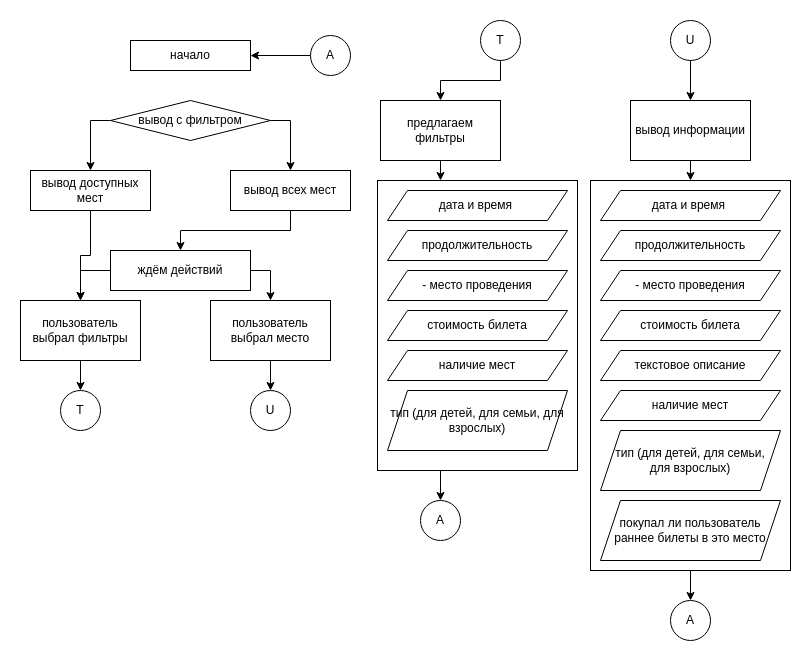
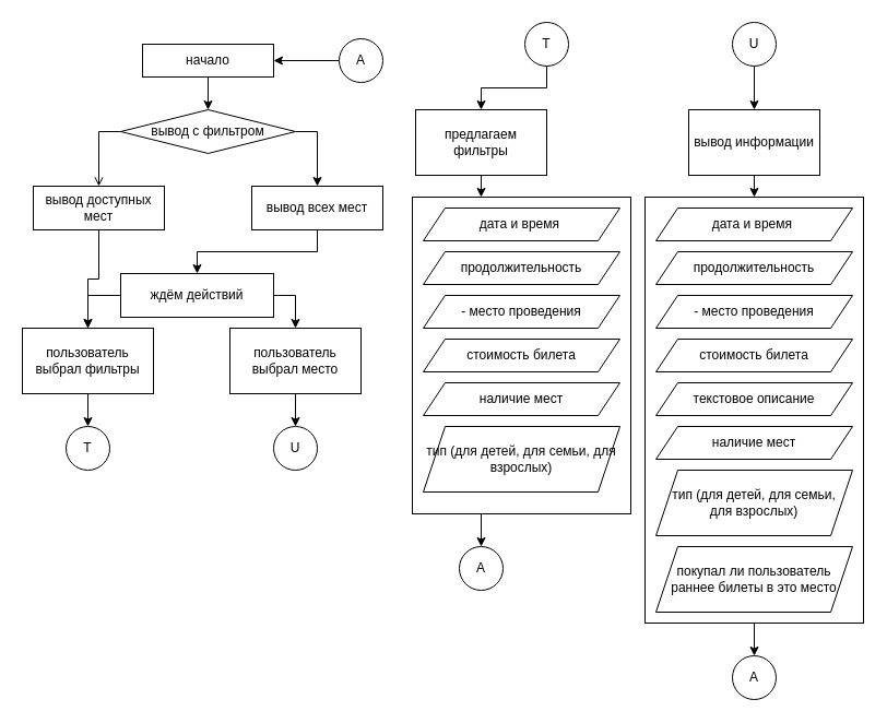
  <mxCell id="0" />
  <mxCell id="1" parent="0" />
+ <mxCell id="2" style="edgeStyle=orthogonalEdgeStyle;rounded=0;orthogonalLoop=1;jettySize=auto;html=1;exitX=0.5;exitY=1;exitDx=0;exitDy=0;entryX=0.5;entryY=0;entryDx=0;entryDy=0;" edge="1" parent="1" source="3" target="50"><mxGeometry relative="1" as="geometry" /></mxCell>
  <mxCell id="3" value="начало" style="whiteSpace=wrap;html=1;rounded=0;" vertex="1" parent="1"><mxGeometry x="130" y="40" width="120" height="30" as="geometry" /></mxCell>
  <mxCell id="4" style="edgeStyle=orthogonalEdgeStyle;rounded=0;orthogonalLoop=1;jettySize=auto;html=1;exitX=0.5;exitY=1;exitDx=0;exitDy=0;entryX=0.5;entryY=0;entryDx=0;entryDy=0;" edge="1" parent="1"><mxGeometry relative="1" as="geometry"><mxPoint x="650" y="200" as="targetPoint" /></mxGeometry></mxCell>
  <mxCell id="5" style="edgeStyle=orthogonalEdgeStyle;rounded=0;orthogonalLoop=1;jettySize=auto;html=1;exitX=0.5;exitY=1;exitDx=0;exitDy=0;entryX=0.5;entryY=0;entryDx=0;entryDy=0;" edge="1" parent="1" source="6" target="9"><mxGeometry relative="1" as="geometry" /></mxCell>
  <mxCell id="6" value="вывод всех мест" style="rounded=0;whiteSpace=wrap;html=1;" vertex="1" parent="1"><mxGeometry x="230" y="170" width="120" height="40" as="geometry" /></mxCell>
  <mxCell id="7" style="edgeStyle=orthogonalEdgeStyle;rounded=0;orthogonalLoop=1;jettySize=auto;html=1;exitX=0;exitY=0.5;exitDx=0;exitDy=0;entryX=0.5;entryY=0;entryDx=0;entryDy=0;" edge="1" parent="1" source="9" target="11"><mxGeometry relative="1" as="geometry"><mxPoint x="80" y="300" as="targetPoint" /></mxGeometry></mxCell>
  <mxCell id="8" style="edgeStyle=orthogonalEdgeStyle;rounded=0;orthogonalLoop=1;jettySize=auto;html=1;exitX=1;exitY=0.5;exitDx=0;exitDy=0;entryX=0.5;entryY=0;entryDx=0;entryDy=0;" edge="1" parent="1" source="9" target="13"><mxGeometry relative="1" as="geometry" /></mxCell>
  <mxCell id="9" value="ждём действий" style="whiteSpace=wrap;html=1;rounded=0;" vertex="1" parent="1"><mxGeometry x="110" y="250" width="140" height="40" as="geometry" /></mxCell>
  <mxCell id="10" style="edgeStyle=orthogonalEdgeStyle;rounded=0;orthogonalLoop=1;jettySize=auto;html=1;exitX=0.5;exitY=1;exitDx=0;exitDy=0;entryX=0.5;entryY=0;entryDx=0;entryDy=0;" edge="1" parent="1" target="15"><mxGeometry relative="1" as="geometry"><mxPoint x="80" y="360" as="sourcePoint" /><mxPoint x="80" y="390" as="targetPoint" /></mxGeometry></mxCell>
  <mxCell id="11" value="пользователь выбрал фильтры" style="rounded=0;whiteSpace=wrap;html=1;" vertex="1" parent="1"><mxGeometry x="20" y="300" width="120" height="60" as="geometry" /></mxCell>
  <mxCell id="12" style="edgeStyle=orthogonalEdgeStyle;rounded=0;orthogonalLoop=1;jettySize=auto;html=1;exitX=0.5;exitY=1;exitDx=0;exitDy=0;entryX=0.5;entryY=0;entryDx=0;entryDy=0;" edge="1" parent="1" source="13" target="14"><mxGeometry relative="1" as="geometry"><mxPoint x="270" y="390" as="targetPoint" /></mxGeometry></mxCell>
  <mxCell id="13" value="пользователь выбрал место" style="rounded=0;whiteSpace=wrap;html=1;" vertex="1" parent="1"><mxGeometry x="210" y="300" width="120" height="60" as="geometry" /></mxCell>
  <mxCell id="14" value="U" style="ellipse;whiteSpace=wrap;html=1;" vertex="1" parent="1"><mxGeometry x="250" y="390" width="40" height="40" as="geometry" /></mxCell>
  <mxCell id="15" value="T" style="ellipse;whiteSpace=wrap;html=1;" vertex="1" parent="1"><mxGeometry x="60" y="390" width="40" height="40" as="geometry" /></mxCell>
  <mxCell id="16" style="edgeStyle=orthogonalEdgeStyle;rounded=0;orthogonalLoop=1;jettySize=auto;html=1;exitX=0.5;exitY=1;exitDx=0;exitDy=0;" edge="1" parent="1" source="17" target="27"><mxGeometry relative="1" as="geometry" /></mxCell>
  <mxCell id="17" value="U" style="ellipse;whiteSpace=wrap;html=1;" vertex="1" parent="1"><mxGeometry x="670" y="20" width="40" height="40" as="geometry" /></mxCell>
  <mxCell id="18" style="edgeStyle=orthogonalEdgeStyle;rounded=0;orthogonalLoop=1;jettySize=auto;html=1;exitX=0.5;exitY=1;exitDx=0;exitDy=0;entryX=0.5;entryY=0;entryDx=0;entryDy=0;" edge="1" parent="1" source="19" target="21"><mxGeometry relative="1" as="geometry"><mxPoint x="440" y="110" as="targetPoint" /></mxGeometry></mxCell>
  <mxCell id="19" value="T" style="ellipse;whiteSpace=wrap;html=1;" vertex="1" parent="1"><mxGeometry x="480" y="20" width="40" height="40" as="geometry" /></mxCell>
  <mxCell id="20" style="edgeStyle=orthogonalEdgeStyle;rounded=0;orthogonalLoop=1;jettySize=auto;html=1;exitX=0.5;exitY=1;exitDx=0;exitDy=0;entryX=0.5;entryY=0;entryDx=0;entryDy=0;" edge="1" parent="1" source="21"><mxGeometry relative="1" as="geometry"><mxPoint x="440" y="180" as="targetPoint" /></mxGeometry></mxCell>
  <mxCell id="21" value="предлагаем фильтры" style="rounded=0;whiteSpace=wrap;html=1;" vertex="1" parent="1"><mxGeometry x="380" y="100" width="120" height="60" as="geometry" /></mxCell>
  <mxCell id="22" style="edgeStyle=orthogonalEdgeStyle;rounded=0;orthogonalLoop=1;jettySize=auto;html=1;exitX=0.5;exitY=1;exitDx=0;exitDy=0;entryX=0.5;entryY=0;entryDx=0;entryDy=0;" edge="1" parent="1" target="25"><mxGeometry relative="1" as="geometry"><mxPoint x="440" y="470" as="sourcePoint" /></mxGeometry></mxCell>
  <mxCell id="23" style="edgeStyle=orthogonalEdgeStyle;rounded=0;orthogonalLoop=1;jettySize=auto;html=1;exitX=0;exitY=0.5;exitDx=0;exitDy=0;entryX=1;entryY=0.5;entryDx=0;entryDy=0;" edge="1" parent="1" source="24" target="3"><mxGeometry relative="1" as="geometry" /></mxCell>
  <mxCell id="24" value="A" style="ellipse;whiteSpace=wrap;html=1;" vertex="1" parent="1"><mxGeometry x="310" y="35" width="40" height="40" as="geometry" /></mxCell>
  <mxCell id="25" value="A" style="ellipse;whiteSpace=wrap;html=1;" vertex="1" parent="1"><mxGeometry x="420" y="500" width="40" height="40" as="geometry" /></mxCell>
  <mxCell id="26" style="edgeStyle=orthogonalEdgeStyle;rounded=0;orthogonalLoop=1;jettySize=auto;html=1;exitX=0.5;exitY=1;exitDx=0;exitDy=0;entryX=0.5;entryY=0;entryDx=0;entryDy=0;" edge="1" parent="1" source="27" target="39"><mxGeometry relative="1" as="geometry" /></mxCell>
  <mxCell id="27" value="вывод информации" style="rounded=0;whiteSpace=wrap;html=1;" vertex="1" parent="1"><mxGeometry x="630" y="100" width="120" height="60" as="geometry" /></mxCell>
  <mxCell id="28" style="edgeStyle=orthogonalEdgeStyle;rounded=0;orthogonalLoop=1;jettySize=auto;html=1;exitX=0.5;exitY=1;exitDx=0;exitDy=0;entryX=0.5;entryY=0;entryDx=0;entryDy=0;" edge="1" parent="1" source="39" target="29"><mxGeometry relative="1" as="geometry" /></mxCell>
  <mxCell id="29" value="A" style="ellipse;whiteSpace=wrap;html=1;" vertex="1" parent="1"><mxGeometry x="670" y="600" width="40" height="40" as="geometry" /></mxCell>
  <mxCell id="30" value="" style="group" vertex="1" connectable="0" parent="1"><mxGeometry x="377" y="180" width="200" height="290" as="geometry" /></mxCell>
  <mxCell id="31" value="" style="rounded=0;whiteSpace=wrap;html=1;movable=1;resizable=1;rotatable=1;deletable=1;editable=1;locked=0;connectable=1;" vertex="1" parent="30"><mxGeometry width="200" height="290" as="geometry" /></mxCell>
  <mxCell id="32" value="дата и время&amp;nbsp;" style="shape=parallelogram;perimeter=parallelogramPerimeter;whiteSpace=wrap;html=1;fixedSize=1;movable=1;resizable=1;rotatable=1;deletable=1;editable=1;locked=0;connectable=1;" vertex="1" parent="30"><mxGeometry x="10" y="10" width="180" height="30" as="geometry" /></mxCell>
  <mxCell id="33" value="продолжительность" style="shape=parallelogram;perimeter=parallelogramPerimeter;whiteSpace=wrap;html=1;fixedSize=1;movable=1;resizable=1;rotatable=1;deletable=1;editable=1;locked=0;connectable=1;" vertex="1" parent="30"><mxGeometry x="10" y="50" width="180" height="30" as="geometry" /></mxCell>
  <mxCell id="34" value="- место проведения" style="shape=parallelogram;perimeter=parallelogramPerimeter;whiteSpace=wrap;html=1;fixedSize=1;movable=1;resizable=1;rotatable=1;deletable=1;editable=1;locked=0;connectable=1;" vertex="1" parent="30"><mxGeometry x="10" y="90" width="180" height="30" as="geometry" /></mxCell>
  <mxCell id="35" value="стоимость билета&lt;br/&gt;" style="shape=parallelogram;perimeter=parallelogramPerimeter;whiteSpace=wrap;html=1;fixedSize=1;movable=1;resizable=1;rotatable=1;deletable=1;editable=1;locked=0;connectable=1;" vertex="1" parent="30"><mxGeometry x="10" y="130" width="180" height="30" as="geometry" /></mxCell>
  <mxCell id="36" value="наличие мест&lt;br/&gt;" style="shape=parallelogram;perimeter=parallelogramPerimeter;whiteSpace=wrap;html=1;fixedSize=1;movable=1;resizable=1;rotatable=1;deletable=1;editable=1;locked=0;connectable=1;" vertex="1" parent="30"><mxGeometry x="10" y="170" width="180" height="30" as="geometry" /></mxCell>
  <mxCell id="37" value="тип (для детей, для семьи, для взрослых)&lt;br/&gt;" style="shape=parallelogram;perimeter=parallelogramPerimeter;whiteSpace=wrap;html=1;fixedSize=1;movable=1;resizable=1;rotatable=1;deletable=1;editable=1;locked=0;connectable=1;" vertex="1" parent="30"><mxGeometry x="10" y="210" width="180" height="60" as="geometry" /></mxCell>
  <mxCell id="38" value="" style="group" vertex="1" connectable="0" parent="1"><mxGeometry x="590" y="180" width="200" height="390" as="geometry" /></mxCell>
  <mxCell id="39" value="" style="rounded=0;whiteSpace=wrap;html=1;" vertex="1" parent="38"><mxGeometry width="200" height="390" as="geometry" /></mxCell>
  <mxCell id="40" value="дата и время&amp;nbsp;" style="shape=parallelogram;perimeter=parallelogramPerimeter;whiteSpace=wrap;html=1;fixedSize=1;" vertex="1" parent="38"><mxGeometry x="10" y="10" width="180" height="30" as="geometry" /></mxCell>
  <mxCell id="41" value="продолжительность" style="shape=parallelogram;perimeter=parallelogramPerimeter;whiteSpace=wrap;html=1;fixedSize=1;" vertex="1" parent="38"><mxGeometry x="10" y="50" width="180" height="30" as="geometry" /></mxCell>
  <mxCell id="42" value="- место проведения" style="shape=parallelogram;perimeter=parallelogramPerimeter;whiteSpace=wrap;html=1;fixedSize=1;" vertex="1" parent="38"><mxGeometry x="10" y="90" width="180" height="30" as="geometry" /></mxCell>
  <mxCell id="43" value="стоимость билета&lt;br/&gt;" style="shape=parallelogram;perimeter=parallelogramPerimeter;whiteSpace=wrap;html=1;fixedSize=1;" vertex="1" parent="38"><mxGeometry x="10" y="130" width="180" height="30" as="geometry" /></mxCell>
  <mxCell id="44" value="тип (для детей, для семьи, &lt;br&gt;для взрослых)" style="shape=parallelogram;perimeter=parallelogramPerimeter;whiteSpace=wrap;html=1;fixedSize=1;" vertex="1" parent="38"><mxGeometry x="10" y="250" width="180" height="60" as="geometry" /></mxCell>
  <mxCell id="45" value="покупал ли пользователь раннее билеты в это место&lt;br/&gt;" style="shape=parallelogram;perimeter=parallelogramPerimeter;whiteSpace=wrap;html=1;fixedSize=1;" vertex="1" parent="38"><mxGeometry x="10" y="320" width="180" height="60" as="geometry" /></mxCell>
  <mxCell id="46" value="текстовое описание" style="shape=parallelogram;perimeter=parallelogramPerimeter;whiteSpace=wrap;html=1;fixedSize=1;" vertex="1" parent="38"><mxGeometry x="10" y="170" width="180" height="30" as="geometry" /></mxCell>
  <mxCell id="47" value="наличие мест" style="shape=parallelogram;perimeter=parallelogramPerimeter;whiteSpace=wrap;html=1;fixedSize=1;" vertex="1" parent="38"><mxGeometry x="10" y="210" width="180" height="30" as="geometry" /></mxCell>
- <mxCell id="48" style="edgeStyle=orthogonalEdgeStyle;rounded=0;orthogonalLoop=1;jettySize=auto;html=1;exitX=0;exitY=0.5;exitDx=0;exitDy=0;entryX=0.5;entryY=0;entryDx=0;entryDy=0;" edge="1" parent="1" source="50" target="52"><mxGeometry relative="1" as="geometry"><mxPoint x="90" y="150" as="targetPoint" /></mxGeometry></mxCell>
+ <mxCell id="48" style="edgeStyle=orthogonalEdgeStyle;rounded=0;orthogonalLoop=1;jettySize=auto;html=1;exitX=0;exitY=0.5;exitDx=0;exitDy=0;entryX=0.5;entryY=0;entryDx=0;entryDy=0;endArrow=open;" edge="1" parent="1" source="50" target="52"><mxGeometry relative="1" as="geometry"><mxPoint x="90" y="150" as="targetPoint" /></mxGeometry></mxCell>
  <mxCell id="49" style="edgeStyle=orthogonalEdgeStyle;rounded=0;orthogonalLoop=1;jettySize=auto;html=1;exitX=1;exitY=0.5;exitDx=0;exitDy=0;entryX=0.5;entryY=0;entryDx=0;entryDy=0;" edge="1" parent="1" source="50" target="6"><mxGeometry relative="1" as="geometry" /></mxCell>
  <mxCell id="50" value="вывод с фильтром" style="rhombus;whiteSpace=wrap;html=1;" vertex="1" parent="1"><mxGeometry x="110" y="100" width="160" height="40" as="geometry" /></mxCell>
  <mxCell id="51" style="edgeStyle=orthogonalEdgeStyle;rounded=0;orthogonalLoop=1;jettySize=auto;html=1;exitX=0.5;exitY=1;exitDx=0;exitDy=0;" edge="1" parent="1" source="52" target="11"><mxGeometry relative="1" as="geometry" /></mxCell>
  <mxCell id="52" value="вывод доступных мест" style="rounded=0;whiteSpace=wrap;html=1;" vertex="1" parent="1"><mxGeometry x="30" y="170" width="120" height="40" as="geometry" /></mxCell>
